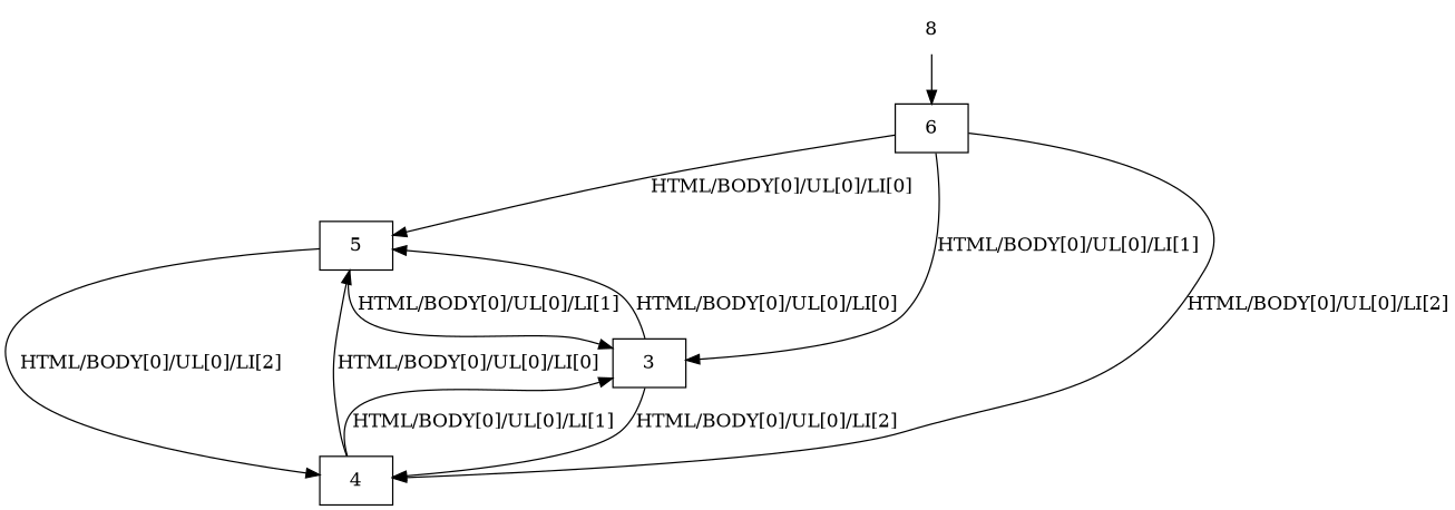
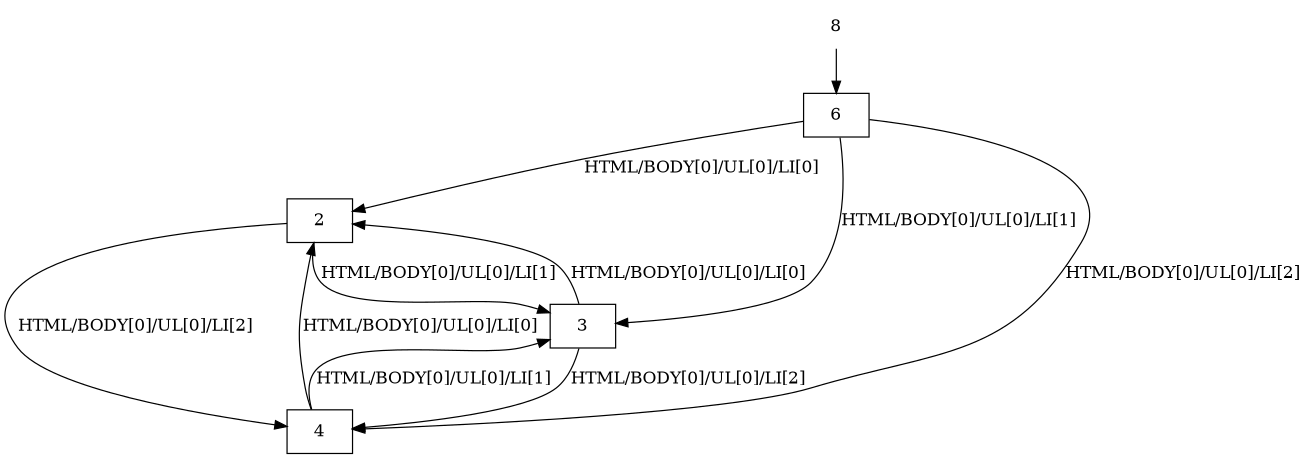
  digraph {
    node [shape=circ]
    n1 [label=6]
-   n2 [label=5]
+   n2 [label=2]
    n3 [label=3]
    n4 [label=4]
    n5 [label=8 shape=none]
    n1 -> n2 [label="HTML/BODY[0]/UL[0]/LI[0]"]
    n1 -> n3 [label="HTML/BODY[0]/UL[0]/LI[1]"]
    n1 -> n4 [label="HTML/BODY[0]/UL[0]/LI[2]"]
    n2 -> n3 [label="HTML/BODY[0]/UL[0]/LI[1]"]
    n2 -> n4 [label="HTML/BODY[0]/UL[0]/LI[2]"]
    n3 -> n2 [label="HTML/BODY[0]/UL[0]/LI[0]"]
    n3 -> n4 [label="HTML/BODY[0]/UL[0]/LI[2]"]
    n4 -> n2 [label="HTML/BODY[0]/UL[0]/LI[0]"]
    n4 -> n3 [label="HTML/BODY[0]/UL[0]/LI[1]"]
    n5 -> n1
  }
